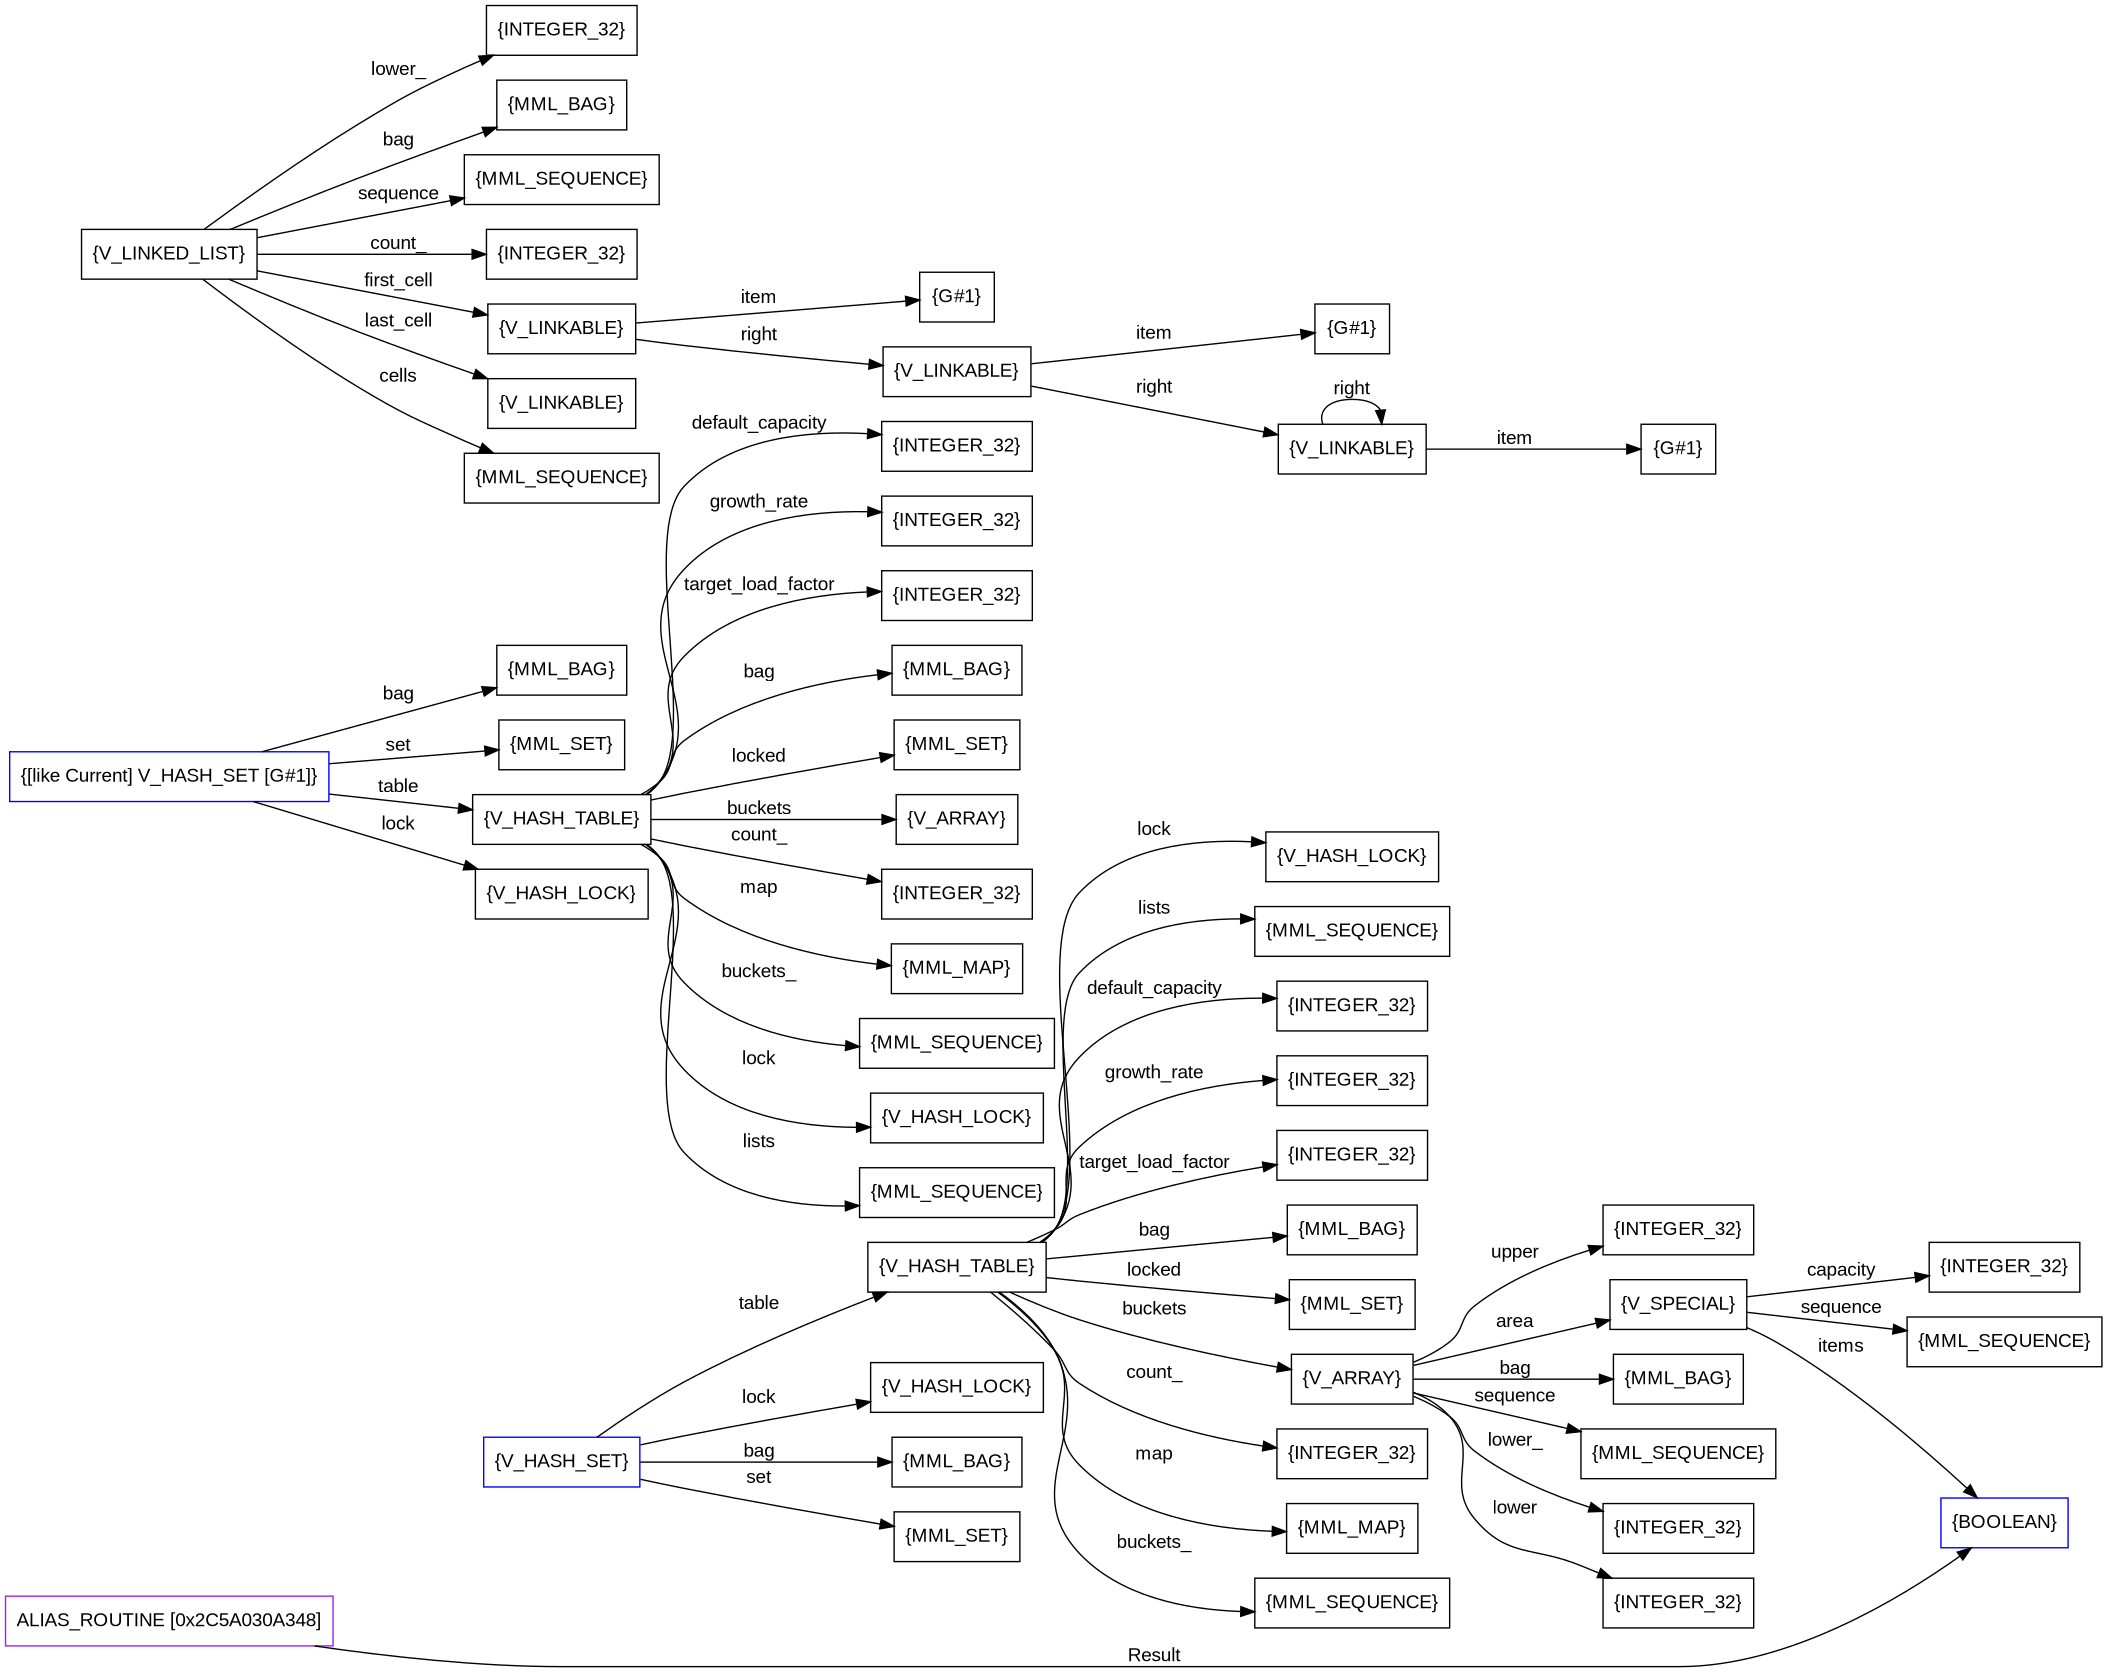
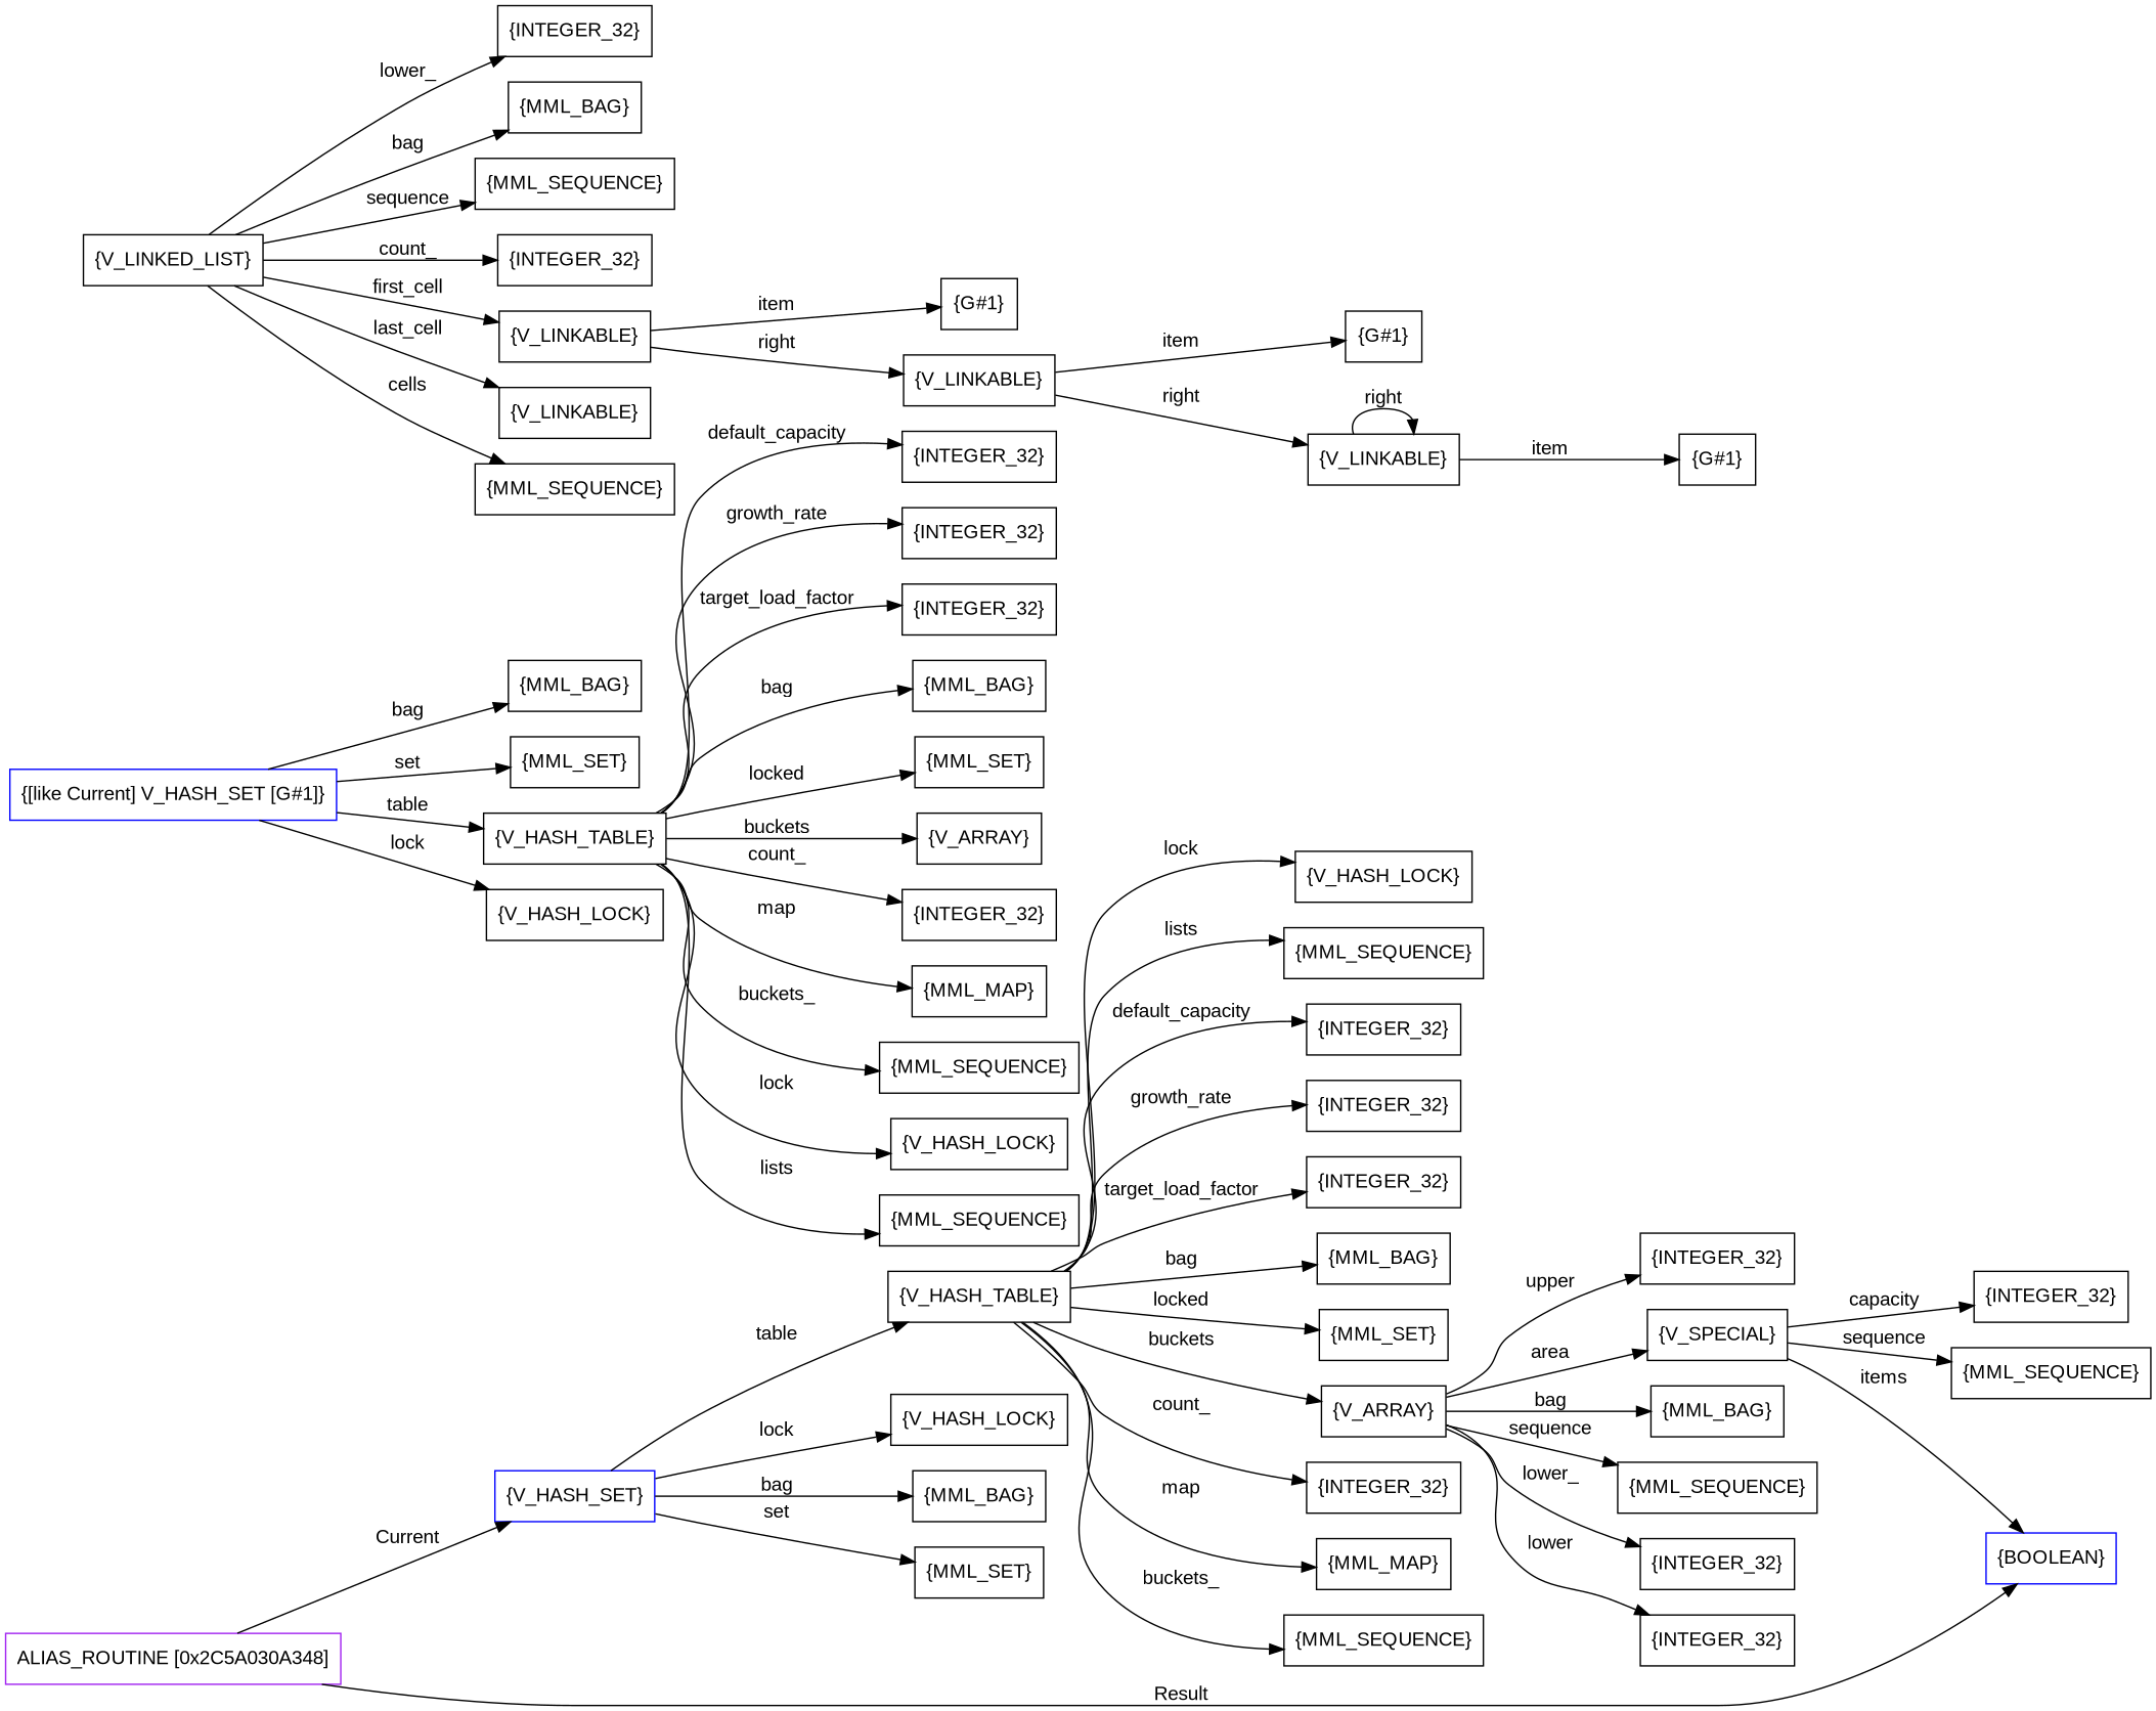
  digraph {
    fontname="Liberation Sans"
    rankdir=LR
    node [fontname="Liberation Sans" shape=box]
    edge [fontname="Liberation Sans"]
    n1 [color=purple label=<ALIAS_ROUTINE [0x2C5A030A348]>]
    n2 [color=blue label=<{V_HASH_SET}>]
    n3 [color=blue label=<{BOOLEAN}>]
    n4 [label=<{MML_BAG}>]
    n5 [label=<{MML_SET}>]
    n6 [label=<{V_HASH_TABLE}>]
    n7 [label=<{V_HASH_LOCK}>]
    n8 [color=blue label=<{[like Current] V_HASH_SET [G#1]}>]
    n9 [label=<{MML_BAG}>]
    n10 [label=<{MML_SET}>]
    n11 [label=<{V_HASH_TABLE}>]
    n12 [label=<{V_HASH_LOCK}>]
    n13 [label=<{INTEGER_32}>]
    n14 [label=<{INTEGER_32}>]
    n15 [label=<{INTEGER_32}>]
    n16 [label=<{MML_BAG}>]
    n17 [label=<{MML_SET}>]
    n18 [label=<{V_ARRAY}>]
    n19 [label=<{INTEGER_32}>]
    n20 [label=<{MML_MAP}>]
    n21 [label=<{MML_SEQUENCE}>]
    n22 [label=<{V_HASH_LOCK}>]
    n23 [label=<{MML_SEQUENCE}>]
    n24 [label=<{MML_BAG}>]
    n25 [label=<{MML_SEQUENCE}>]
    n26 [label=<{INTEGER_32}>]
    n27 [label=<{INTEGER_32}>]
    n28 [label=<{INTEGER_32}>]
    n29 [label=<{V_SPECIAL}>]
    n30 [label=<{INTEGER_32}>]
    n31 [label=<{MML_SEQUENCE}>]
    n32 [label=<{V_LINKED_LIST}>]
    n33 [label=<{INTEGER_32}>]
    n34 [label=<{MML_BAG}>]
    n35 [label=<{MML_SEQUENCE}>]
    n36 [label=<{INTEGER_32}>]
    n37 [label=<{V_LINKABLE}>]
    n38 [label=<{V_LINKABLE}>]
    n39 [label=<{MML_SEQUENCE}>]
    n40 [label=<{G#1}>]
    n41 [label=<{V_LINKABLE}>]
    n42 [label=<{G#1}>]
    n43 [label=<{V_LINKABLE}>]
    n44 [label=<{G#1}>]
    n45 [label=<{INTEGER_32}>]
    n46 [label=<{INTEGER_32}>]
    n47 [label=<{INTEGER_32}>]
    n48 [label=<{MML_BAG}>]
    n49 [label=<{MML_SET}>]
    n50 [label=<{V_ARRAY}>]
    n51 [label=<{INTEGER_32}>]
    n52 [label=<{MML_MAP}>]
    n53 [label=<{MML_SEQUENCE}>]
    n54 [label=<{V_HASH_LOCK}>]
    n55 [label=<{MML_SEQUENCE}>]
+   n1 -> n2 [label=<Current>]
    n1 -> n3 [label=<Result>]
    n2 -> n4 [label=<bag>]
    n2 -> n5 [label=<set>]
    n2 -> n6 [label=<table>]
    n2 -> n7 [label=<lock>]
    n6 -> n13 [label=<default_capacity>]
    n6 -> n14 [label=<growth_rate>]
    n6 -> n15 [label=<target_load_factor>]
    n6 -> n16 [label=<bag>]
    n6 -> n17 [label=<locked>]
    n6 -> n18 [label=<buckets>]
    n6 -> n19 [label=<count_>]
    n6 -> n20 [label=<map>]
    n6 -> n21 [label=<buckets_>]
    n6 -> n22 [label=<lock>]
    n6 -> n23 [label=<lists>]
    n8 -> n9 [label=<bag>]
    n8 -> n10 [label=<set>]
    n8 -> n11 [label=<table>]
    n8 -> n12 [label=<lock>]
    n11 -> n45 [label=<default_capacity>]
    n11 -> n46 [label=<growth_rate>]
    n11 -> n47 [label=<target_load_factor>]
    n11 -> n48 [label=<bag>]
    n11 -> n49 [label=<locked>]
    n11 -> n50 [label=<buckets>]
    n11 -> n51 [label=<count_>]
    n11 -> n52 [label=<map>]
    n11 -> n53 [label=<buckets_>]
    n11 -> n54 [label=<lock>]
    n11 -> n55 [label=<lists>]
    n18 -> n24 [label=<bag>]
    n18 -> n25 [label=<sequence>]
    n18 -> n26 [label=<lower_>]
    n18 -> n27 [label=<lower>]
    n18 -> n28 [label=<upper>]
    n18 -> n29 [label=<area>]
    n29 -> n3 [label=<items>]
    n29 -> n30 [label=<capacity>]
    n29 -> n31 [label=<sequence>]
    n32 -> n33 [label=<lower_>]
    n32 -> n34 [label=<bag>]
    n32 -> n35 [label=<sequence>]
    n32 -> n36 [label=<count_>]
    n32 -> n37 [label=<first_cell>]
    n32 -> n38 [label=<last_cell>]
    n32 -> n39 [label=<cells>]
    n37 -> n40 [label=<item>]
    n37 -> n41 [label=<right>]
    n41 -> n42 [label=<item>]
    n41 -> n43 [label=<right>]
    n43 -> n43 [label=<right>]
    n43 -> n44 [label=<item>]
  }
